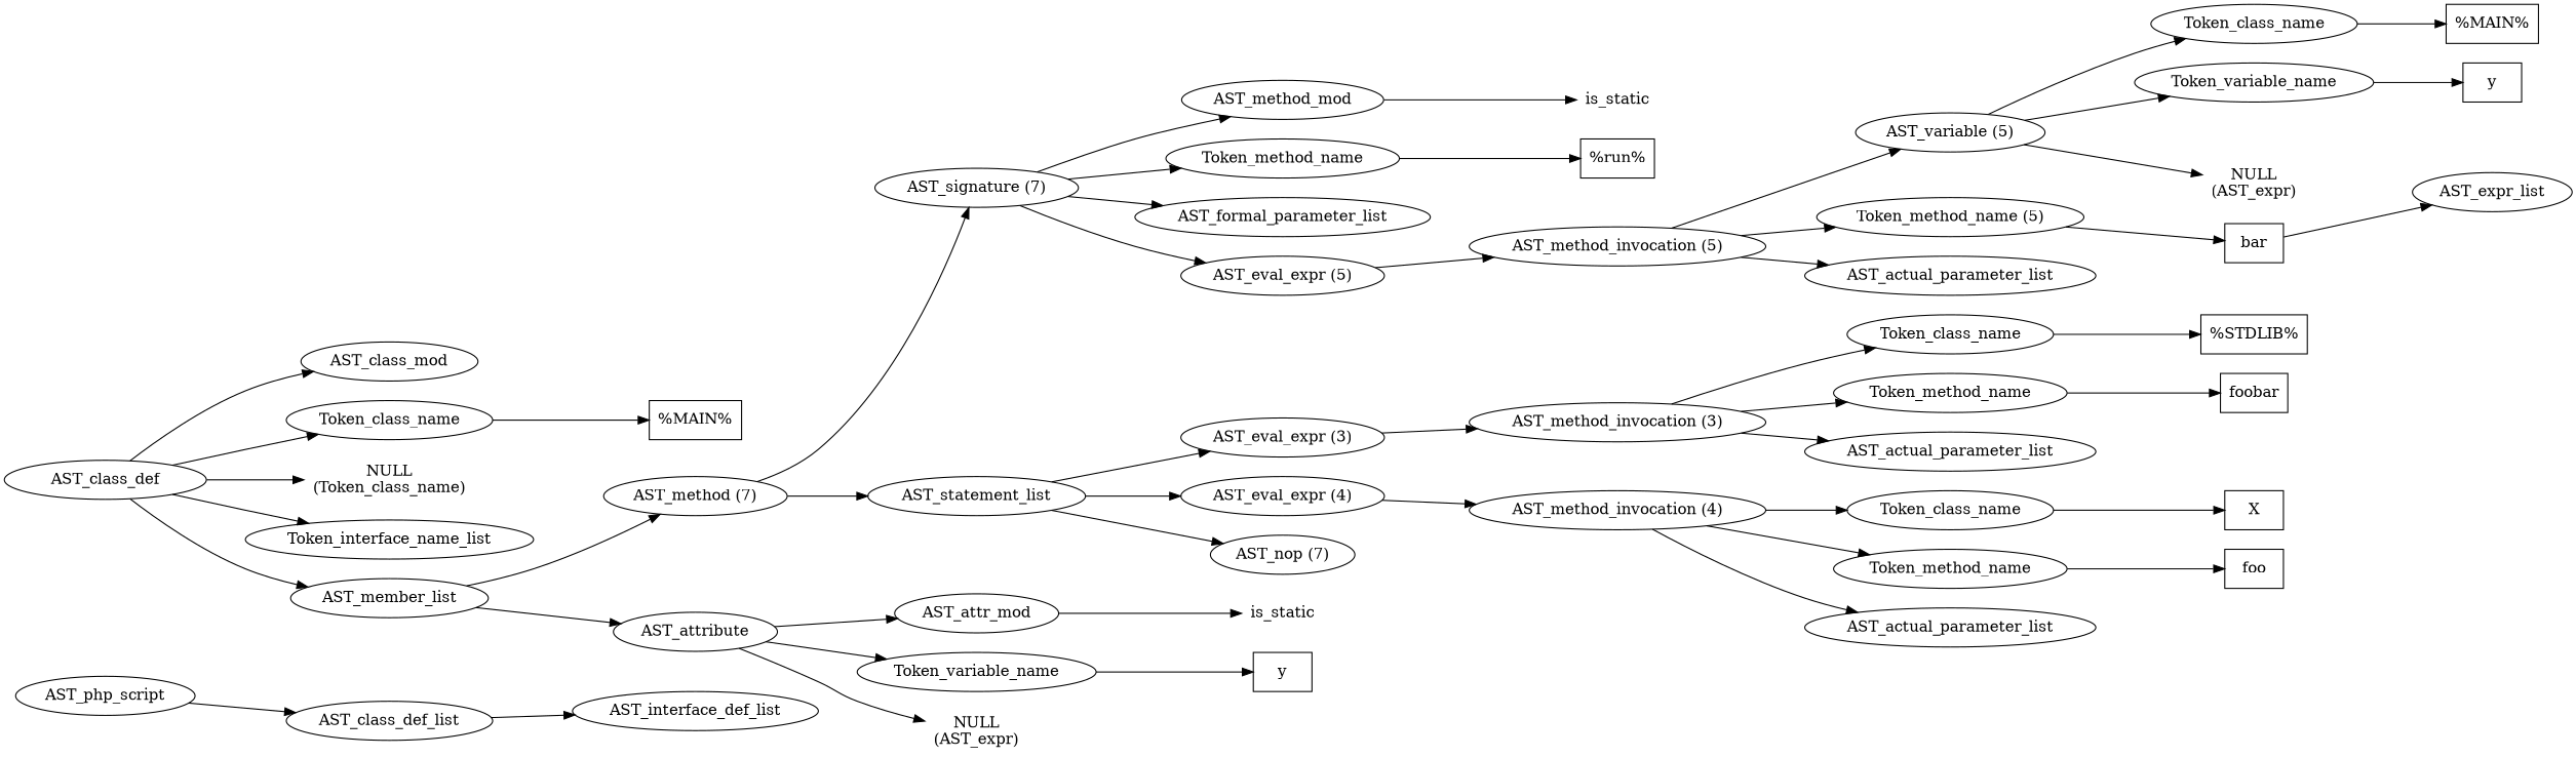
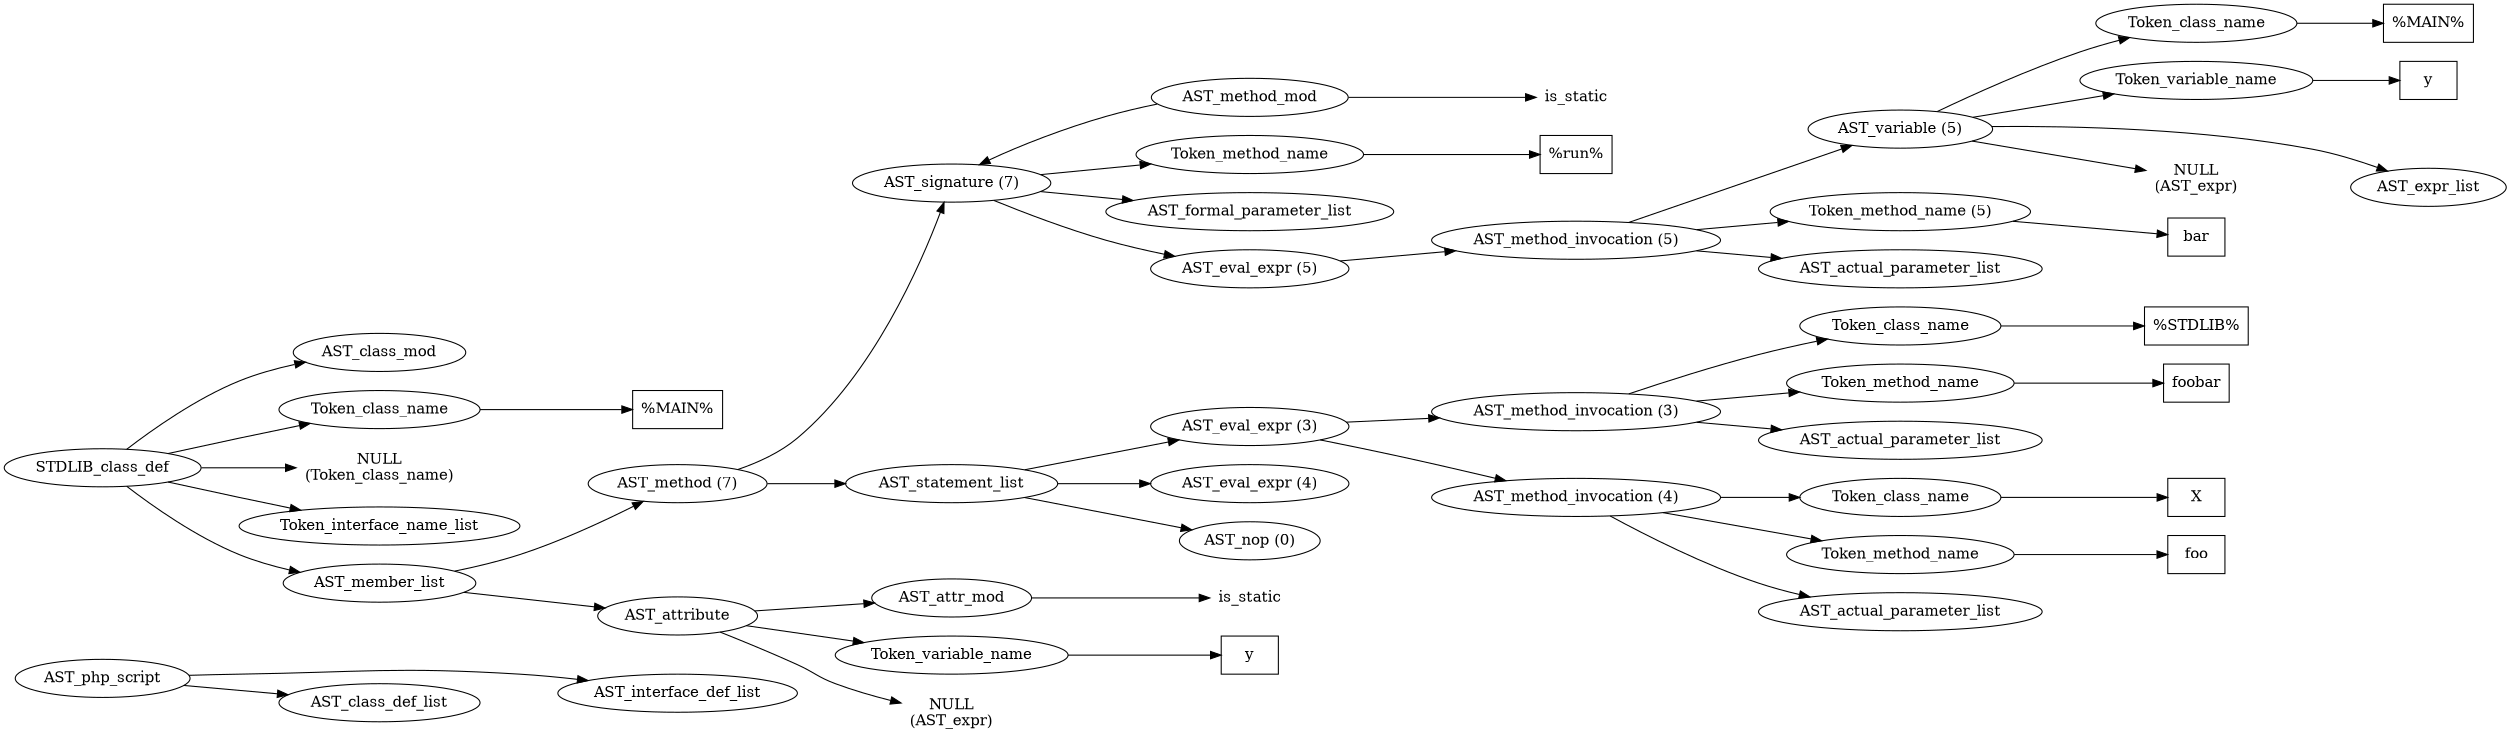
  digraph {
    rankdir=LR
    n1 [label=AST_php_script]
    n2 [label=AST_interface_def_list]
    n3 [label=AST_class_def_list]
-   n4 [label=AST_class_def]
+   n4 [label=STDLIB_class_def]
    n5 [label=AST_class_mod]
    n6 [label=Token_class_name]
    n7 [label="NULL\n(Token_class_name)" shape=plaintext]
    n8 [label=Token_interface_name_list]
    n9 [label=AST_member_list]
    n10 [label="%MAIN%" shape=box]
    n11 [label="AST_method (7)"]
    n12 [label=AST_attribute]
    n13 [label="AST_signature (7)"]
    n14 [label=AST_statement_list]
    n15 [label=AST_attr_mod]
    n16 [label=Token_variable_name]
    n17 [label="NULL\n(AST_expr)" shape=plaintext]
    n18 [label=AST_method_mod]
    n19 [label=Token_method_name]
    n20 [label=AST_formal_parameter_list]
    n21 [label="AST_eval_expr (5)"]
    n22 [label="AST_eval_expr (3)"]
    n23 [label="AST_eval_expr (4)"]
-   n24 [label="AST_nop (7)"]
+   n24 [label="AST_nop (0)"]
    n25 [label=is_static shape=plaintext]
    n26 [label="%run%" shape=box]
    n27 [label="AST_method_invocation (3)"]
    n28 [label="AST_method_invocation (4)"]
    n29 [label="AST_method_invocation (5)"]
    n30 [label=Token_class_name]
    n31 [label=Token_method_name]
    n32 [label=AST_actual_parameter_list]
    n33 [label="%STDLIB%" shape=box]
    n34 [label=foobar shape=box]
    n35 [label=Token_class_name]
    n36 [label=Token_method_name]
    n37 [label=AST_actual_parameter_list]
    n38 [label=X shape=box]
    n39 [label=foo shape=box]
    n40 [label="AST_variable (5)"]
    n41 [label="Token_method_name (5)"]
    n42 [label=AST_actual_parameter_list]
    n43 [label=Token_class_name]
    n44 [label=Token_variable_name]
    n45 [label=AST_expr_list]
    n46 [label="NULL\n(AST_expr)" shape=plaintext]
    n47 [label=bar shape=box]
    n48 [label="%MAIN%" shape=box]
    n49 [label=y shape=box]
    n50 [label=is_static shape=plaintext]
    n51 [label=y shape=box]
-   n3 -> n2
+   n1 -> n2
    n1 -> n3
    n4 -> n5
    n4 -> n6
    n4 -> n7
    n4 -> n8
    n4 -> n9
    n6 -> n10
    n9 -> n11
    n9 -> n12
    n11 -> n13
    n11 -> n14
    n12 -> n15
    n12 -> n16
    n12 -> n17
-   n13 -> n18
+   n18 -> n13
    n13 -> n19
    n13 -> n20
    n13 -> n21
    n14 -> n22
    n14 -> n23
    n14 -> n24
    n15 -> n50
    n16 -> n51
    n18 -> n25
    n19 -> n26
    n21 -> n29
    n22 -> n27
-   n23 -> n28
+   n22 -> n28
    n27 -> n30
    n27 -> n31
    n27 -> n32
    n28 -> n35
    n28 -> n36
    n28 -> n37
    n29 -> n40
    n29 -> n41
    n29 -> n42
    n30 -> n33
    n31 -> n34
    n35 -> n38
    n36 -> n39
    n40 -> n43
    n40 -> n44
-   n47 -> n45
+   n40 -> n45
    n40 -> n46
    n41 -> n47
    n43 -> n48
    n44 -> n49
  }
